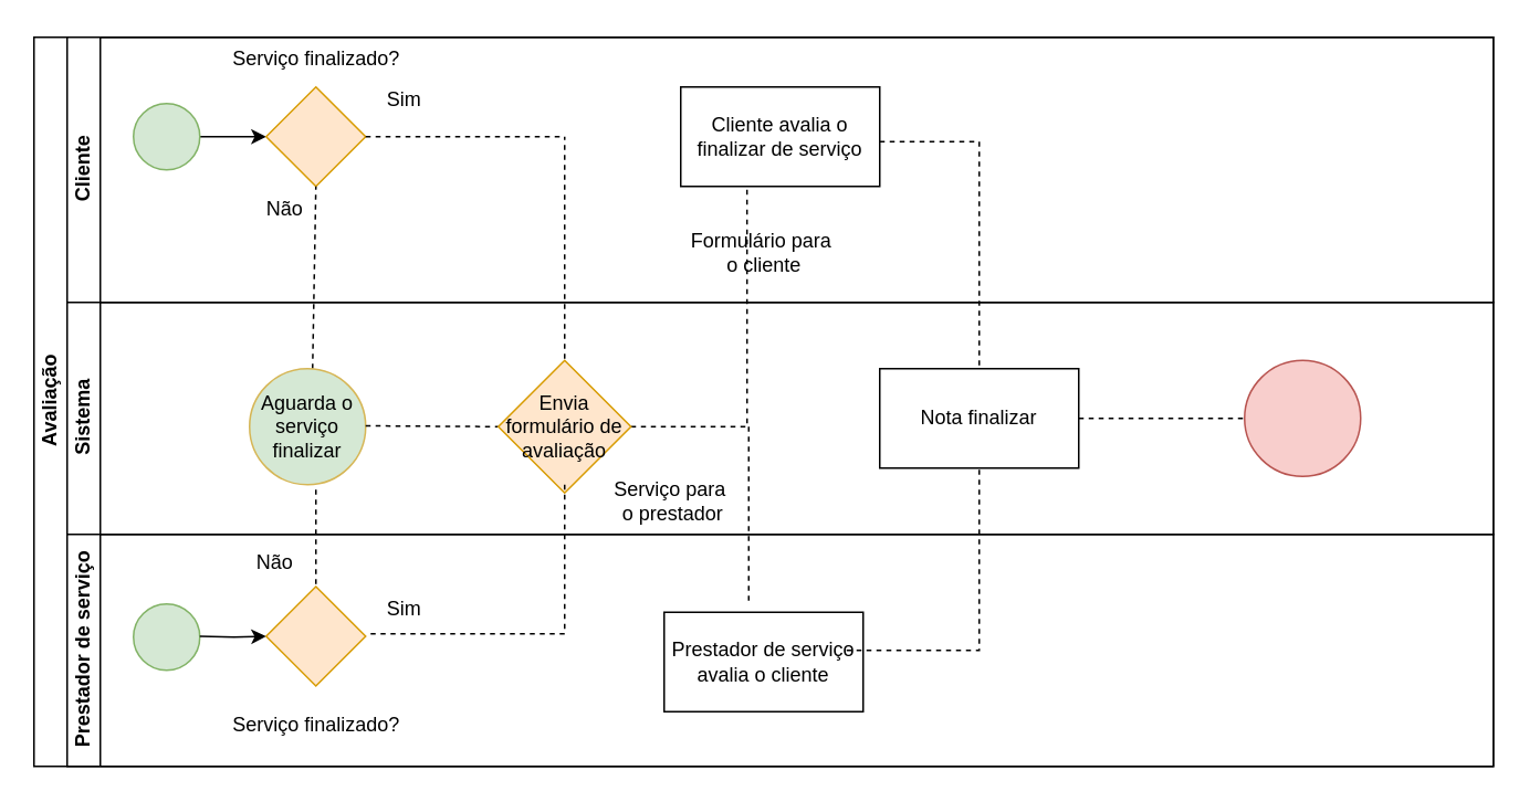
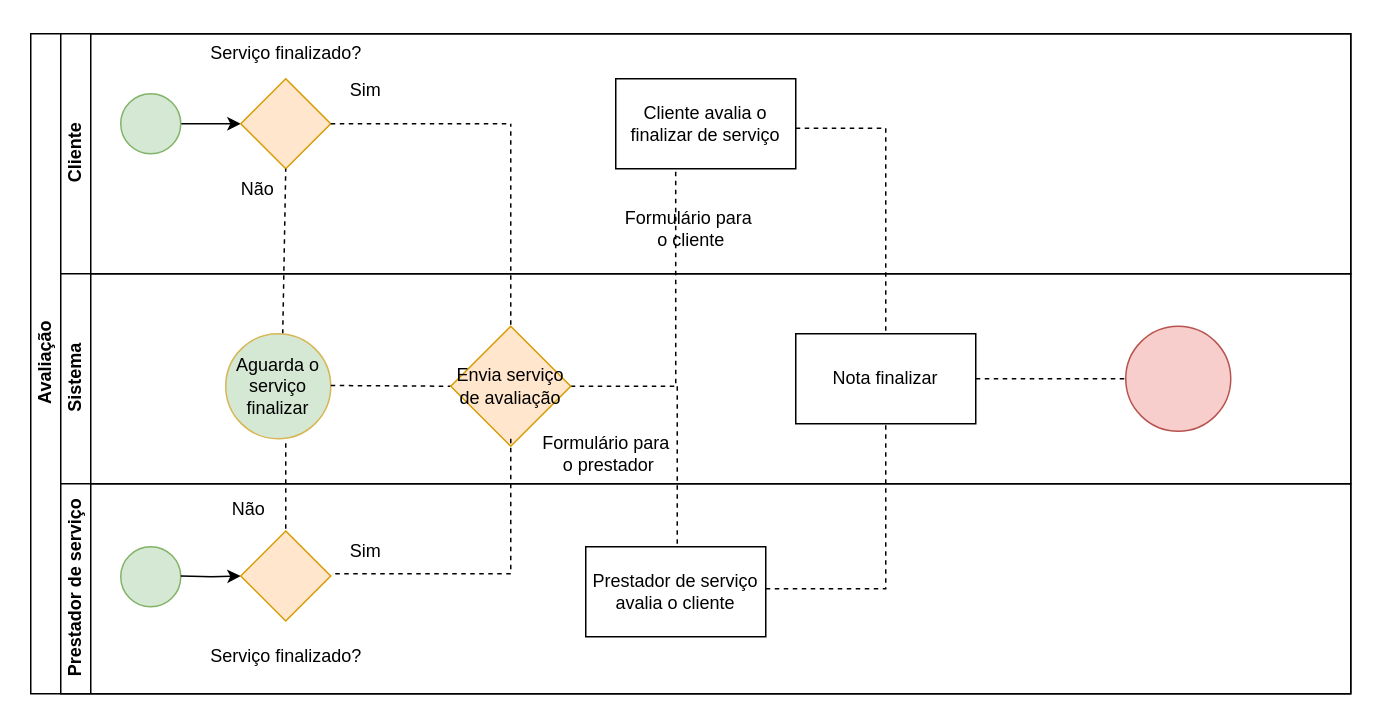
  <mxCell id="0" />
  <mxCell id="1" parent="0" />
  <mxCell id="2" value="Avaliação" style="swimlane;html=1;childLayout=stackLayout;resizeParent=1;resizeParentMax=0;horizontal=0;startSize=20;horizontalStack=0;" parent="1" vertex="1"><mxGeometry x="20" y="22" width="880" height="440" as="geometry" /></mxCell>
  <mxCell id="3" value="Cliente" style="swimlane;html=1;startSize=20;horizontal=0;" parent="2" vertex="1"><mxGeometry x="20" width="860" height="160" as="geometry" /></mxCell>
  <mxCell id="4" value="" style="edgeStyle=orthogonalEdgeStyle;rounded=0;orthogonalLoop=1;jettySize=auto;html=1;" parent="3" source="5" edge="1"><mxGeometry relative="1" as="geometry"><mxPoint x="120" y="60" as="targetPoint" /></mxGeometry></mxCell>
  <mxCell id="5" value="" style="ellipse;whiteSpace=wrap;html=1;fillColor=#d5e8d4;strokeColor=#82b366;" parent="3" vertex="1"><mxGeometry x="40" y="40" width="40" height="40" as="geometry" /></mxCell>
  <mxCell id="6" value="" style="rhombus;whiteSpace=wrap;html=1;fillColor=#ffe6cc;strokeColor=#d79b00;" vertex="1" parent="3"><mxGeometry x="120" y="30" width="60" height="60" as="geometry" /></mxCell>
  <mxCell id="7" value="" style="endArrow=none;dashed=1;html=1;rounded=0;" edge="1" parent="3"><mxGeometry width="50" height="50" relative="1" as="geometry"><mxPoint x="180" y="60" as="sourcePoint" /><mxPoint x="300" y="60" as="targetPoint" /></mxGeometry></mxCell>
  <mxCell id="8" value="Sim" style="text;html=1;align=center;verticalAlign=middle;resizable=0;points=[];autosize=1;strokeColor=none;fillColor=none;" vertex="1" parent="3"><mxGeometry x="183" y="23" width="40" height="30" as="geometry" /></mxCell>
  <mxCell id="9" value="Cliente avalia o finalizar de serviço" style="rounded=0;whiteSpace=wrap;html=1;" vertex="1" parent="3"><mxGeometry x="370" y="30" width="120" height="60" as="geometry" /></mxCell>
  <mxCell id="10" value="" style="endArrow=none;dashed=1;html=1;rounded=0;exitX=0.5;exitY=0;exitDx=0;exitDy=0;" edge="1" parent="3"><mxGeometry width="50" height="50" relative="1" as="geometry"><mxPoint x="300" y="200" as="sourcePoint" /><mxPoint x="300" y="60" as="targetPoint" /></mxGeometry></mxCell>
  <mxCell id="11" value="" style="endArrow=none;dashed=1;html=1;rounded=0;" edge="1" parent="3"><mxGeometry width="50" height="50" relative="1" as="geometry"><mxPoint x="490" y="63" as="sourcePoint" /><mxPoint x="550" y="210" as="targetPoint" /><Array as="points"><mxPoint x="550" y="63" /></Array></mxGeometry></mxCell>
  <mxCell id="12" value="Formulário para&amp;nbsp;&lt;div&gt;o cliente&lt;/div&gt;" style="text;html=1;align=center;verticalAlign=middle;resizable=0;points=[];autosize=1;strokeColor=none;fillColor=none;" vertex="1" parent="3"><mxGeometry x="365" y="110" width="110" height="40" as="geometry" /></mxCell>
  <mxCell id="13" value="Sistema" style="swimlane;html=1;startSize=20;horizontal=0;" parent="2" vertex="1"><mxGeometry x="20" y="160" width="860" height="140" as="geometry" /></mxCell>
  <mxCell id="14" value="" style="endArrow=none;dashed=1;html=1;rounded=0;entryX=0.88;entryY=0.033;entryDx=0;entryDy=0;entryPerimeter=0;" edge="1" parent="13" target="36"><mxGeometry width="50" height="50" relative="1" as="geometry"><mxPoint x="148" y="40" as="sourcePoint" /><mxPoint x="148" y="-80" as="targetPoint" /></mxGeometry></mxCell>
  <mxCell id="15" value="Aguarda o serviço finalizar" style="ellipse;whiteSpace=wrap;html=1;aspect=fixed;fillColor=#d5e8d4;strokeColor=#d6b656;" vertex="1" parent="13"><mxGeometry x="110" y="40" width="70" height="70" as="geometry" /></mxCell>
  <mxCell id="16" value="" style="endArrow=none;dashed=1;html=1;rounded=0;entryX=0;entryY=0.5;entryDx=0;entryDy=0;" edge="1" parent="13" target="21"><mxGeometry width="50" height="50" relative="1" as="geometry"><mxPoint x="180" y="74.5" as="sourcePoint" /><mxPoint x="240" y="75" as="targetPoint" /></mxGeometry></mxCell>
  <mxCell id="17" value="" style="endArrow=none;dashed=1;html=1;rounded=0;entryX=0.333;entryY=1;entryDx=0;entryDy=0;entryPerimeter=0;" edge="1" parent="13" target="9"><mxGeometry width="50" height="50" relative="1" as="geometry"><mxPoint x="340" y="75" as="sourcePoint" /><mxPoint x="410" y="-65" as="targetPoint" /><Array as="points"><mxPoint x="410" y="75" /></Array></mxGeometry></mxCell>
  <mxCell id="18" value="Nota finalizar" style="rounded=0;whiteSpace=wrap;html=1;" vertex="1" parent="13"><mxGeometry x="490" y="40" width="120" height="60" as="geometry" /></mxCell>
  <mxCell id="19" value="" style="endArrow=none;dashed=1;html=1;rounded=0;" edge="1" parent="13"><mxGeometry width="50" height="50" relative="1" as="geometry"><mxPoint x="610" y="70" as="sourcePoint" /><mxPoint x="710" y="70" as="targetPoint" /></mxGeometry></mxCell>
  <mxCell id="20" value="" style="ellipse;whiteSpace=wrap;html=1;aspect=fixed;fillColor=#f8cecc;strokeColor=#b85450;" vertex="1" parent="13"><mxGeometry x="710" y="35" width="70" height="70" as="geometry" /></mxCell>
- <mxCell id="21" value="Envia formulário de avaliação" style="rhombus;whiteSpace=wrap;html=1;fillColor=#ffe6cc;strokeColor=#d79b00;" vertex="1" parent="13"><mxGeometry x="260" y="35" width="80" height="80" as="geometry" /></mxCell>
+ <mxCell id="21" value="Envia serviço de avaliação" style="rhombus;whiteSpace=wrap;html=1;fillColor=#ffe6cc;strokeColor=#d79b00;" vertex="1" parent="13"><mxGeometry x="260" y="35" width="80" height="80" as="geometry" /></mxCell>
  <mxCell id="22" value="" style="endArrow=none;dashed=1;html=1;rounded=0;" edge="1" parent="13"><mxGeometry width="50" height="50" relative="1" as="geometry"><mxPoint x="411" y="180" as="sourcePoint" /><mxPoint x="411" y="74" as="targetPoint" /></mxGeometry></mxCell>
- <mxCell id="23" value="Serviço para&amp;nbsp;&lt;div&gt;o prestador&lt;/div&gt;" style="text;html=1;align=center;verticalAlign=middle;resizable=0;points=[];autosize=1;strokeColor=none;fillColor=none;" vertex="1" parent="13"><mxGeometry x="310" y="100" width="110" height="40" as="geometry" /></mxCell>
+ <mxCell id="23" value="Formulário para&amp;nbsp;&lt;div&gt;o prestador&lt;/div&gt;" style="text;html=1;align=center;verticalAlign=middle;resizable=0;points=[];autosize=1;strokeColor=none;fillColor=none;" vertex="1" parent="13"><mxGeometry x="310" y="100" width="110" height="40" as="geometry" /></mxCell>
  <mxCell id="24" value="Prestador de serviço" style="swimlane;html=1;startSize=20;horizontal=0;" parent="2" vertex="1"><mxGeometry x="20" y="300" width="860" height="140" as="geometry" /></mxCell>
  <mxCell id="25" value="" style="ellipse;whiteSpace=wrap;html=1;fillColor=#d5e8d4;strokeColor=#82b366;" vertex="1" parent="24"><mxGeometry x="40" y="42" width="40" height="40" as="geometry" /></mxCell>
  <mxCell id="26" value="" style="edgeStyle=orthogonalEdgeStyle;rounded=0;orthogonalLoop=1;jettySize=auto;html=1;" edge="1" parent="24"><mxGeometry relative="1" as="geometry"><mxPoint x="80" y="61.5" as="sourcePoint" /><mxPoint x="120" y="61.5" as="targetPoint" /></mxGeometry></mxCell>
  <mxCell id="27" value="" style="rhombus;whiteSpace=wrap;html=1;fillColor=#ffe6cc;strokeColor=#d79b00;" vertex="1" parent="24"><mxGeometry x="120" y="31.5" width="60" height="60" as="geometry" /></mxCell>
  <mxCell id="28" value="Sim" style="text;html=1;align=center;verticalAlign=middle;resizable=0;points=[];autosize=1;strokeColor=none;fillColor=none;" vertex="1" parent="24"><mxGeometry x="183" y="30" width="40" height="30" as="geometry" /></mxCell>
  <mxCell id="29" value="Serviço finalizado?" style="text;html=1;align=center;verticalAlign=middle;resizable=0;points=[];autosize=1;strokeColor=none;fillColor=none;" vertex="1" parent="24"><mxGeometry x="90" y="100" width="120" height="30" as="geometry" /></mxCell>
  <mxCell id="30" value="Não" style="text;html=1;align=center;verticalAlign=middle;resizable=0;points=[];autosize=1;strokeColor=none;fillColor=none;" vertex="1" parent="24"><mxGeometry x="100" y="1.5" width="50" height="30" as="geometry" /></mxCell>
  <mxCell id="31" value="" style="endArrow=none;dashed=1;html=1;rounded=0;" edge="1" parent="24"><mxGeometry width="50" height="50" relative="1" as="geometry"><mxPoint x="150" y="30" as="sourcePoint" /><mxPoint x="150" y="-30" as="targetPoint" /></mxGeometry></mxCell>
  <mxCell id="32" value="" style="endArrow=none;dashed=1;html=1;rounded=0;entryX=0.5;entryY=0.938;entryDx=0;entryDy=0;entryPerimeter=0;" edge="1" parent="24" target="21"><mxGeometry width="50" height="50" relative="1" as="geometry"><mxPoint x="183" y="60" as="sourcePoint" /><mxPoint x="300" y="-20" as="targetPoint" /><Array as="points"><mxPoint x="300" y="60" /></Array></mxGeometry></mxCell>
- <mxCell id="33" value="Prestador de serviço avalia o cliente" style="rounded=0;whiteSpace=wrap;html=1;" vertex="1" parent="24"><mxGeometry x="360" y="47" width="120" height="60" as="geometry" /></mxCell>
+ <mxCell id="33" value="Prestador de serviço avalia o cliente" style="rounded=0;whiteSpace=wrap;html=1;" vertex="1" parent="24"><mxGeometry x="350" y="42" width="120" height="60" as="geometry" /></mxCell>
  <mxCell id="34" value="" style="endArrow=none;dashed=1;html=1;rounded=0;entryX=0.5;entryY=1;entryDx=0;entryDy=0;" edge="1" parent="24" target="18"><mxGeometry width="50" height="50" relative="1" as="geometry"><mxPoint x="470" y="70" as="sourcePoint" /><mxPoint x="520" y="20" as="targetPoint" /><Array as="points"><mxPoint x="550" y="70" /></Array></mxGeometry></mxCell>
  <mxCell id="35" value="Serviço finalizado?" style="text;html=1;align=center;verticalAlign=middle;resizable=0;points=[];autosize=1;strokeColor=none;fillColor=none;" vertex="1" parent="1"><mxGeometry x="130" y="20" width="120" height="30" as="geometry" /></mxCell>
  <mxCell id="36" value="Não" style="text;html=1;align=center;verticalAlign=middle;resizable=0;points=[];autosize=1;strokeColor=none;fillColor=none;" vertex="1" parent="1"><mxGeometry x="146" y="111" width="50" height="30" as="geometry" /></mxCell>
